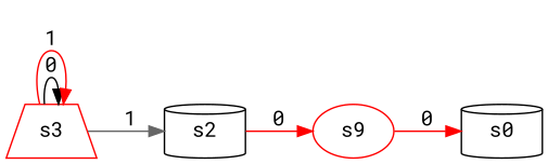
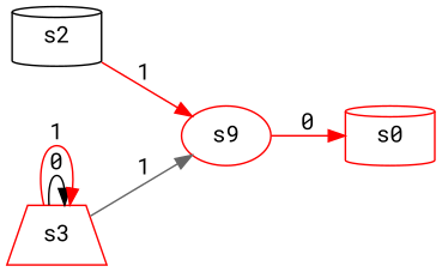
  digraph {
    fontname="Roboto Mono"
    rankdir=LR
    node [color=red fontname="Roboto Mono" shape=cylinder]
    edge [color=red fontname="Roboto Mono"]
    n1 [label=s9 shape=ellipse]
-   s0 [color=black]
+   s0
    s2 [color=black]
    s3 [shape=trapezium]
    n1 -> s0 [label=0]
-   s2 -> n1 [label=0]
-   s3 -> s2 [color=gray40 label=1]
+   s2 -> n1 [label=1]
+   s3 -> n1 [color=gray40 label=1]
    s3 -> s3 [color=black label=0]
    s3 -> s3 [label=1]
  }
